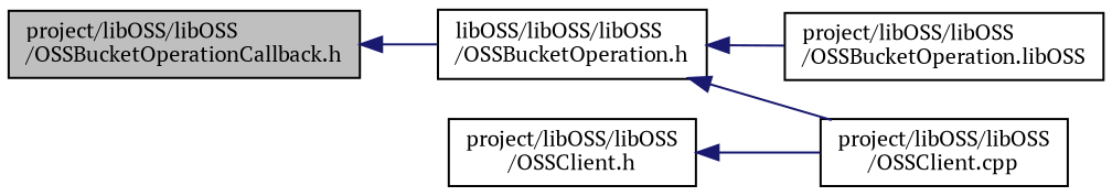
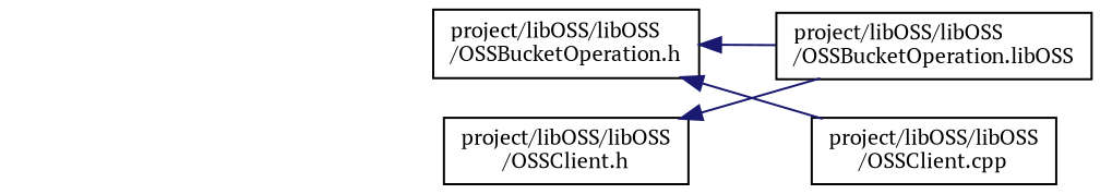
  digraph {
    fontname="PT Serif"
    rankdir=LR
    node [color=black fillcolor=white fontname="PT Serif" fontsize=10 shape=record style=filled]
    edge [color=midnightblue dir=back fontname="PT Serif" fontsize=10 labelfontname=Helvetica labelfontsize=10 style=solid]
-   n1 [fillcolor=grey75 fontcolor=black height=0.2 label="project/libOSS/libOSS\l/OSSBucketOperationCallback.h" width=0.4]
-   n2 [height=0.2 label="libOSS/libOSS/libOSS\l/OSSBucketOperation.h" width=0.4]
+   n2 [height=0.2 label="project/libOSS/libOSS\l/OSSBucketOperation.h" width=0.4]
    n3 [height=0.2 label="project/libOSS/libOSS\l/OSSBucketOperation.libOSS" width=0.4]
    n4 [height=0.2 label="project/libOSS/libOSS\l/OSSClient.cpp" width=0.4]
    n5 [height=0.2 label="project/libOSS/libOSS\l/OSSClient.h" width=0.4]
-   n1 -> n2
    n2 -> n3
    n2 -> n4
-   n5 -> n4
+   n5 -> n3
  }
